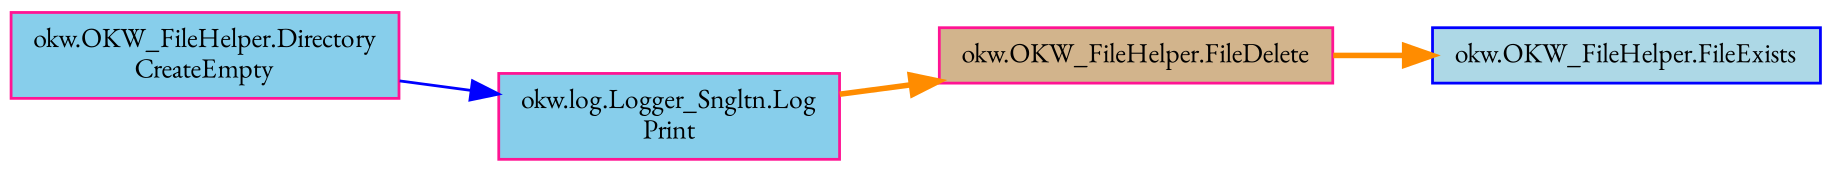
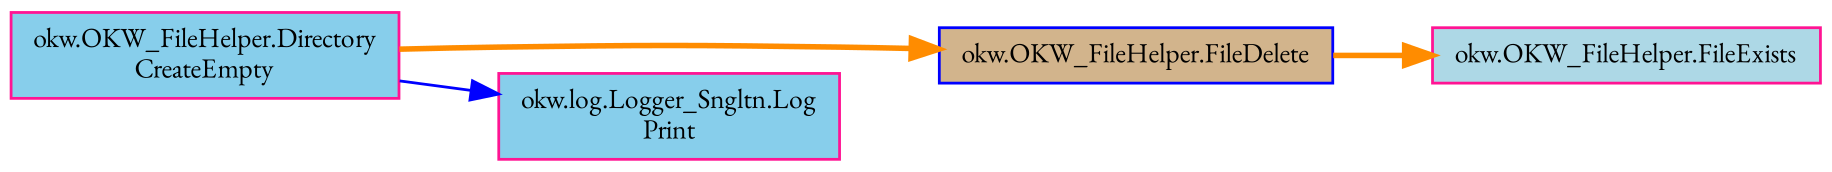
  digraph {
    fontname="EB Garamond"
    rankdir=LR
    node [color=deeppink fillcolor=skyblue fontname="EB Garamond" fontsize=10 shape=record style=filled]
    edge [color=darkorange fontname="EB Garamond" fontsize=10 labelfontname=Helvetica labelfontsize=10 style=bold]
    n1 [fontcolor=black height=0.2 label="okw.OKW_FileHelper.Directory\lCreateEmpty" width=0.4]
-   n2 [fillcolor=tan height=0.2 label="okw.OKW_FileHelper.FileDelete" width=0.4]
+   n2 [color=blue fillcolor=tan height=0.2 label="okw.OKW_FileHelper.FileDelete" width=0.4]
    n3 [height=0.2 label="okw.log.Logger_Sngltn.Log\lPrint" width=0.4]
-   n4 [color=blue fillcolor=lightblue height=0.2 label="okw.OKW_FileHelper.FileExists" width=0.4]
-   n3 -> n2
+   n4 [fillcolor=lightblue height=0.2 label="okw.OKW_FileHelper.FileExists" width=0.4]
+   n1 -> n2
    n1 -> n3 [color=blue style=solid]
    n2 -> n4
  }
